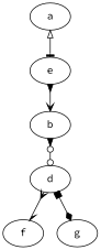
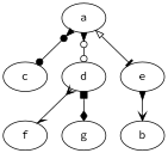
  digraph {
    fontname="Source Code Pro"
    node [fontname="Source Code Pro"]
    edge [dir=both fontname="Source Code Pro"]
    a
+   c
    d
    e
    f
    g
    b
-   b -> d [arrowhead=odot arrowtail=invodot]
+   a -> c [arrowhead=dot arrowtail=invdot]
+   a -> d [arrowhead=odot arrowtail=invodot]
    a -> e [arrowhead=tee arrowtail=empty]
    d -> f [arrowhead=halfopen arrowtail=crow]
    d -> g [arrowhead=diamond arrowtail=box]
    e -> b [arrowhead=open arrowtail=inv]
  }
